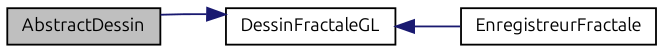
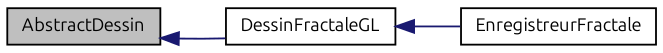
  digraph {
    fontname=Ubuntu
    rankdir=LR
    node [color=black fillcolor=white fontname=Ubuntu fontsize=10 shape=record style=filled]
    edge [color=midnightblue dir=back fontname=Ubuntu fontsize=10 labelfontname=Helvetica labelfontsize=10 style=solid]
    n1 [fillcolor=grey75 fontcolor=black height=0.2 label=AbstractDessin width=0.4]
    n2 [height=0.2 label=DessinFractaleGL width=0.4]
    n3 [height=0.2 label=EnregistreurFractale width=0.4]
-   n2 -> n1
+   n1 -> n2
    n2 -> n3
  }
